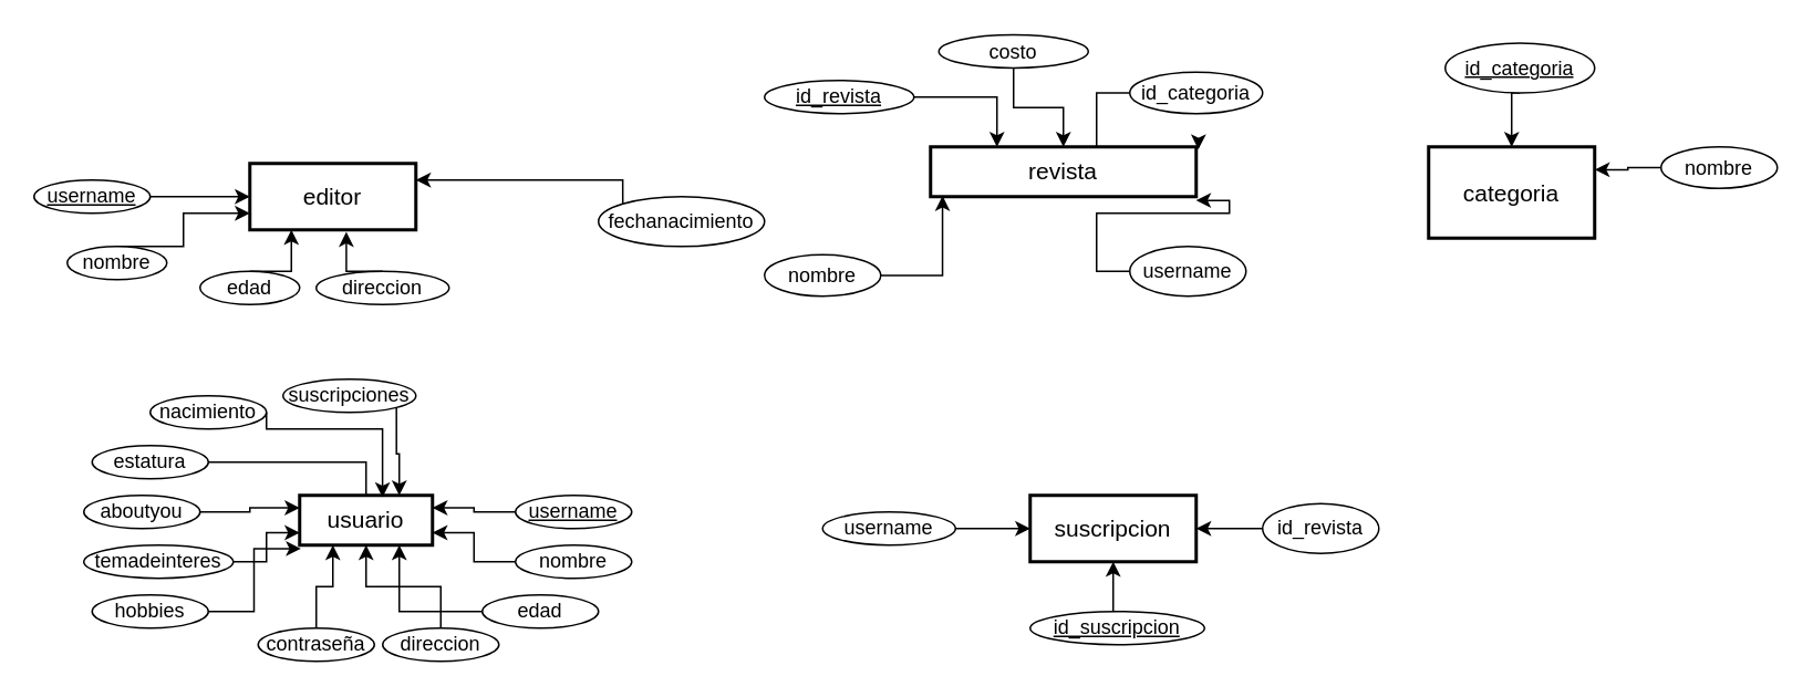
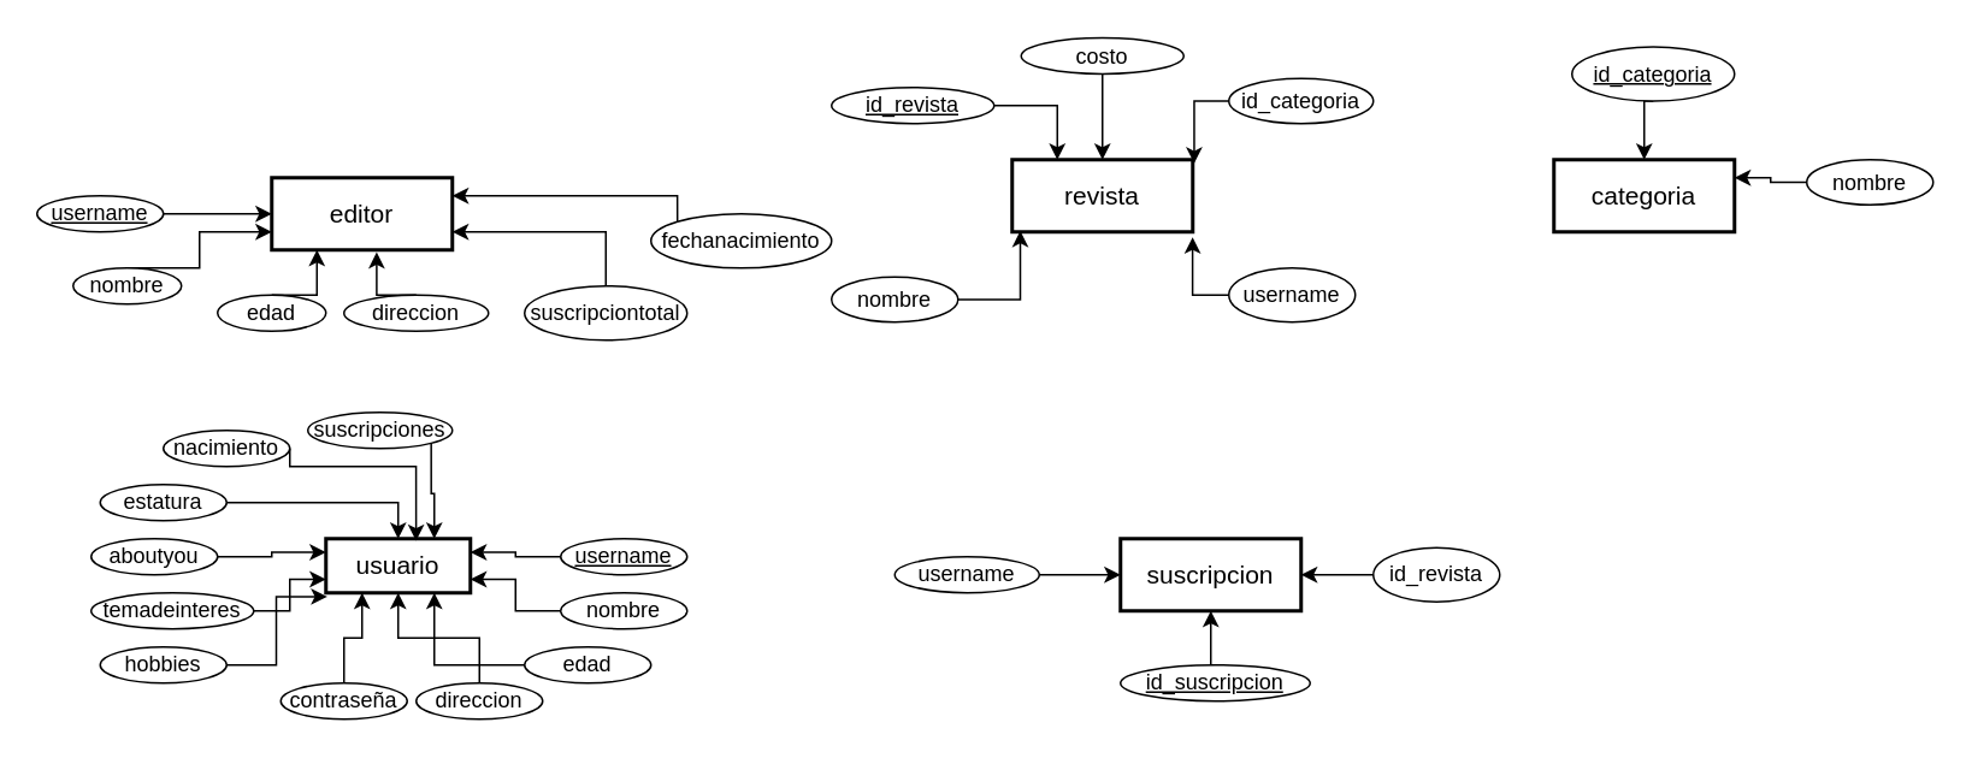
  <mxCell id="0" />
  <mxCell id="1" parent="0" />
  <mxCell id="2" value="editor" style="strokeWidth=2;whiteSpace=wrap;html=1;align=center;fontSize=14;" vertex="1" parent="1"><mxGeometry x="150" y="98" width="100" height="40" as="geometry" /></mxCell>
  <mxCell id="3" style="edgeStyle=orthogonalEdgeStyle;rounded=0;orthogonalLoop=1;jettySize=auto;html=1;exitX=1;exitY=0.5;exitDx=0;exitDy=0;" edge="1" parent="1" source="4" target="2"><mxGeometry relative="1" as="geometry" /></mxCell>
  <mxCell id="4" value="&lt;u&gt;username&lt;/u&gt;" style="ellipse;whiteSpace=wrap;html=1;" vertex="1" parent="1"><mxGeometry x="20" y="108" width="70" height="20" as="geometry" /></mxCell>
  <mxCell id="5" style="edgeStyle=orthogonalEdgeStyle;rounded=0;orthogonalLoop=1;jettySize=auto;html=1;exitX=0.5;exitY=0;exitDx=0;exitDy=0;entryX=0;entryY=0.75;entryDx=0;entryDy=0;" edge="1" parent="1" source="6" target="2"><mxGeometry relative="1" as="geometry"><Array as="points"><mxPoint x="110" y="148" /><mxPoint x="110" y="128" /></Array></mxGeometry></mxCell>
  <mxCell id="6" value="nombre" style="ellipse;whiteSpace=wrap;html=1;" vertex="1" parent="1"><mxGeometry x="40" y="148" width="60" height="20" as="geometry" /></mxCell>
  <mxCell id="7" style="edgeStyle=orthogonalEdgeStyle;rounded=0;orthogonalLoop=1;jettySize=auto;html=1;exitX=0.5;exitY=0;exitDx=0;exitDy=0;entryX=0.25;entryY=1;entryDx=0;entryDy=0;" edge="1" parent="1" source="8" target="2"><mxGeometry relative="1" as="geometry" /></mxCell>
  <mxCell id="8" value="edad" style="ellipse;whiteSpace=wrap;html=1;" vertex="1" parent="1"><mxGeometry x="120" y="163" width="60" height="20" as="geometry" /></mxCell>
  <mxCell id="9" style="edgeStyle=orthogonalEdgeStyle;rounded=0;orthogonalLoop=1;jettySize=auto;html=1;exitX=0.5;exitY=0;exitDx=0;exitDy=0;entryX=0.581;entryY=1.03;entryDx=0;entryDy=0;entryPerimeter=0;" edge="1" parent="1" source="10" target="2"><mxGeometry relative="1" as="geometry" /></mxCell>
  <mxCell id="10" value="direccion" style="ellipse;whiteSpace=wrap;html=1;" vertex="1" parent="1"><mxGeometry x="190" y="163" width="80" height="20" as="geometry" /></mxCell>
+ <mxCell id="11" style="edgeStyle=orthogonalEdgeStyle;rounded=0;orthogonalLoop=1;jettySize=auto;html=1;exitX=0.5;exitY=0;exitDx=0;exitDy=0;entryX=1;entryY=0.75;entryDx=0;entryDy=0;" edge="1" parent="1" source="12" target="2"><mxGeometry relative="1" as="geometry" /></mxCell>
+ <mxCell id="12" value="suscripciontotal" style="ellipse;whiteSpace=wrap;html=1;" vertex="1" parent="1"><mxGeometry x="290" y="158" width="90" height="30" as="geometry" /></mxCell>
  <mxCell id="13" style="edgeStyle=orthogonalEdgeStyle;rounded=0;orthogonalLoop=1;jettySize=auto;html=1;exitX=0;exitY=0;exitDx=0;exitDy=0;entryX=1;entryY=0.25;entryDx=0;entryDy=0;" edge="1" parent="1" source="14" target="2"><mxGeometry relative="1" as="geometry"><Array as="points"><mxPoint x="375" y="108" /></Array></mxGeometry></mxCell>
  <mxCell id="14" value="fechanacimiento" style="ellipse;whiteSpace=wrap;html=1;" vertex="1" parent="1"><mxGeometry x="360" y="118" width="100" height="30" as="geometry" /></mxCell>
- <mxCell id="15" value="revista" style="strokeWidth=2;whiteSpace=wrap;html=1;align=center;fontSize=14;" vertex="1" parent="1"><mxGeometry x="560" y="88" width="160" height="30" as="geometry" /></mxCell>
+ <mxCell id="15" value="revista" style="strokeWidth=2;whiteSpace=wrap;html=1;align=center;fontSize=14;" vertex="1" parent="1"><mxGeometry x="560" y="88" width="100" height="40" as="geometry" /></mxCell>
  <mxCell id="16" style="edgeStyle=orthogonalEdgeStyle;rounded=0;orthogonalLoop=1;jettySize=auto;html=1;exitX=1;exitY=0.5;exitDx=0;exitDy=0;entryX=0.25;entryY=0;entryDx=0;entryDy=0;" edge="1" parent="1" source="17" target="15"><mxGeometry relative="1" as="geometry" /></mxCell>
  <mxCell id="17" value="&lt;u&gt;id_revista&lt;/u&gt;" style="ellipse;whiteSpace=wrap;html=1;" vertex="1" parent="1"><mxGeometry x="460" y="48" width="90" height="20" as="geometry" /></mxCell>
  <mxCell id="18" style="edgeStyle=orthogonalEdgeStyle;rounded=0;orthogonalLoop=1;jettySize=auto;html=1;exitX=1;exitY=0.5;exitDx=0;exitDy=0;entryX=0.045;entryY=0.984;entryDx=0;entryDy=0;entryPerimeter=0;" edge="1" parent="1" source="19" target="15"><mxGeometry relative="1" as="geometry" /></mxCell>
  <mxCell id="19" value="nombre" style="ellipse;whiteSpace=wrap;html=1;" vertex="1" parent="1"><mxGeometry x="460" y="153" width="70" height="25" as="geometry" /></mxCell>
  <mxCell id="20" style="edgeStyle=orthogonalEdgeStyle;rounded=0;orthogonalLoop=1;jettySize=auto;html=1;exitX=0;exitY=0.5;exitDx=0;exitDy=0;entryX=0.999;entryY=1.075;entryDx=0;entryDy=0;entryPerimeter=0;" edge="1" parent="1" source="21" target="15"><mxGeometry relative="1" as="geometry" /></mxCell>
  <mxCell id="21" value="username" style="ellipse;whiteSpace=wrap;html=1;" vertex="1" parent="1"><mxGeometry x="680" y="148" width="70" height="30" as="geometry" /></mxCell>
  <mxCell id="22" style="edgeStyle=orthogonalEdgeStyle;rounded=0;orthogonalLoop=1;jettySize=auto;html=1;exitX=0;exitY=0.5;exitDx=0;exitDy=0;entryX=1.008;entryY=0.052;entryDx=0;entryDy=0;entryPerimeter=0;" edge="1" parent="1" source="23" target="15"><mxGeometry relative="1" as="geometry" /></mxCell>
  <mxCell id="23" value="id_categoria" style="ellipse;whiteSpace=wrap;html=1;" vertex="1" parent="1"><mxGeometry x="680" y="43" width="80" height="25" as="geometry" /></mxCell>
  <mxCell id="24" style="edgeStyle=orthogonalEdgeStyle;rounded=0;orthogonalLoop=1;jettySize=auto;html=1;exitX=0.5;exitY=1;exitDx=0;exitDy=0;entryX=0.5;entryY=0;entryDx=0;entryDy=0;" edge="1" parent="1" source="25" target="15"><mxGeometry relative="1" as="geometry" /></mxCell>
  <mxCell id="25" value="costo" style="ellipse;whiteSpace=wrap;html=1;" vertex="1" parent="1"><mxGeometry x="565" y="20.5" width="90" height="20" as="geometry" /></mxCell>
- <mxCell id="26" value="categoria" style="strokeWidth=2;whiteSpace=wrap;html=1;align=center;fontSize=14;" vertex="1" parent="1"><mxGeometry x="860" y="88" width="100" height="55" as="geometry" /></mxCell>
+ <mxCell id="26" value="categoria" style="strokeWidth=2;whiteSpace=wrap;html=1;align=center;fontSize=14;" vertex="1" parent="1"><mxGeometry x="860" y="88" width="100" height="40" as="geometry" /></mxCell>
  <mxCell id="27" style="edgeStyle=orthogonalEdgeStyle;rounded=0;orthogonalLoop=1;jettySize=auto;html=1;exitX=0.5;exitY=1;exitDx=0;exitDy=0;entryX=0.5;entryY=0;entryDx=0;entryDy=0;" edge="1" parent="1" source="28" target="26"><mxGeometry relative="1" as="geometry" /></mxCell>
  <mxCell id="28" value="&lt;u&gt;id_categoria&lt;/u&gt;" style="ellipse;whiteSpace=wrap;html=1;" vertex="1" parent="1"><mxGeometry x="870" y="25.5" width="90" height="30" as="geometry" /></mxCell>
  <mxCell id="29" style="edgeStyle=orthogonalEdgeStyle;rounded=0;orthogonalLoop=1;jettySize=auto;html=1;exitX=0;exitY=0.5;exitDx=0;exitDy=0;entryX=1;entryY=0.25;entryDx=0;entryDy=0;" edge="1" parent="1" source="30" target="26"><mxGeometry relative="1" as="geometry" /></mxCell>
  <mxCell id="30" value="nombre" style="ellipse;whiteSpace=wrap;html=1;" vertex="1" parent="1"><mxGeometry x="1000" y="88" width="70" height="25" as="geometry" /></mxCell>
  <mxCell id="31" value="suscripcion" style="strokeWidth=2;whiteSpace=wrap;html=1;align=center;fontSize=14;" vertex="1" parent="1"><mxGeometry x="620" y="298" width="100" height="40" as="geometry" /></mxCell>
  <mxCell id="32" style="edgeStyle=orthogonalEdgeStyle;rounded=0;orthogonalLoop=1;jettySize=auto;html=1;exitX=1;exitY=0.5;exitDx=0;exitDy=0;entryX=0;entryY=0.5;entryDx=0;entryDy=0;" edge="1" parent="1" source="33" target="31"><mxGeometry relative="1" as="geometry" /></mxCell>
  <mxCell id="33" value="username" style="ellipse;whiteSpace=wrap;html=1;" vertex="1" parent="1"><mxGeometry x="495" y="308" width="80" height="20" as="geometry" /></mxCell>
  <mxCell id="34" style="edgeStyle=orthogonalEdgeStyle;rounded=0;orthogonalLoop=1;jettySize=auto;html=1;exitX=0;exitY=0.5;exitDx=0;exitDy=0;entryX=1;entryY=0.5;entryDx=0;entryDy=0;" edge="1" parent="1" source="35" target="31"><mxGeometry relative="1" as="geometry" /></mxCell>
  <mxCell id="35" value="id_revista" style="ellipse;whiteSpace=wrap;html=1;" vertex="1" parent="1"><mxGeometry x="760" y="303" width="70" height="30" as="geometry" /></mxCell>
  <mxCell id="36" style="edgeStyle=orthogonalEdgeStyle;rounded=0;orthogonalLoop=1;jettySize=auto;html=1;exitX=0.5;exitY=0;exitDx=0;exitDy=0;entryX=0.5;entryY=1;entryDx=0;entryDy=0;" edge="1" parent="1" source="37" target="31"><mxGeometry relative="1" as="geometry" /></mxCell>
  <mxCell id="37" value="&lt;u&gt;id_suscripcion&lt;/u&gt;" style="ellipse;whiteSpace=wrap;html=1;" vertex="1" parent="1"><mxGeometry x="620" y="368" width="105" height="20" as="geometry" /></mxCell>
  <mxCell id="38" value="usuario" style="strokeWidth=2;whiteSpace=wrap;html=1;align=center;fontSize=14;" vertex="1" parent="1"><mxGeometry x="180" y="298" width="80" height="30" as="geometry" /></mxCell>
  <mxCell id="39" style="edgeStyle=orthogonalEdgeStyle;rounded=0;orthogonalLoop=1;jettySize=auto;html=1;exitX=0;exitY=0.5;exitDx=0;exitDy=0;entryX=1;entryY=0.25;entryDx=0;entryDy=0;" edge="1" parent="1" source="40" target="38"><mxGeometry relative="1" as="geometry" /></mxCell>
  <mxCell id="40" value="&lt;u&gt;username&lt;/u&gt;" style="ellipse;whiteSpace=wrap;html=1;" vertex="1" parent="1"><mxGeometry x="310" y="298" width="70" height="20" as="geometry" /></mxCell>
  <mxCell id="41" style="edgeStyle=orthogonalEdgeStyle;rounded=0;orthogonalLoop=1;jettySize=auto;html=1;exitX=0;exitY=0.5;exitDx=0;exitDy=0;entryX=1;entryY=0.75;entryDx=0;entryDy=0;" edge="1" parent="1" source="42" target="38"><mxGeometry relative="1" as="geometry" /></mxCell>
  <mxCell id="42" value="nombre" style="ellipse;whiteSpace=wrap;html=1;" vertex="1" parent="1"><mxGeometry x="310" y="328" width="70" height="20" as="geometry" /></mxCell>
  <mxCell id="43" style="edgeStyle=orthogonalEdgeStyle;rounded=0;orthogonalLoop=1;jettySize=auto;html=1;exitX=0;exitY=0.5;exitDx=0;exitDy=0;entryX=0.75;entryY=1;entryDx=0;entryDy=0;" edge="1" parent="1" source="44" target="38"><mxGeometry relative="1" as="geometry" /></mxCell>
  <mxCell id="44" value="edad" style="ellipse;whiteSpace=wrap;html=1;" vertex="1" parent="1"><mxGeometry x="290" y="358" width="70" height="20" as="geometry" /></mxCell>
  <mxCell id="45" style="edgeStyle=orthogonalEdgeStyle;rounded=0;orthogonalLoop=1;jettySize=auto;html=1;exitX=0.5;exitY=0;exitDx=0;exitDy=0;" edge="1" parent="1" source="46" target="38"><mxGeometry relative="1" as="geometry" /></mxCell>
  <mxCell id="46" value="direccion" style="ellipse;whiteSpace=wrap;html=1;" vertex="1" parent="1"><mxGeometry x="230" y="378" width="70" height="20" as="geometry" /></mxCell>
  <mxCell id="47" style="edgeStyle=orthogonalEdgeStyle;rounded=0;orthogonalLoop=1;jettySize=auto;html=1;exitX=0.5;exitY=1;exitDx=0;exitDy=0;" edge="1" parent="1" source="46" target="46"><mxGeometry relative="1" as="geometry" /></mxCell>
  <mxCell id="48" style="edgeStyle=orthogonalEdgeStyle;rounded=0;orthogonalLoop=1;jettySize=auto;html=1;exitX=0.5;exitY=0;exitDx=0;exitDy=0;entryX=0.25;entryY=1;entryDx=0;entryDy=0;" edge="1" parent="1" source="49" target="38"><mxGeometry relative="1" as="geometry" /></mxCell>
  <mxCell id="49" value="contraseña" style="ellipse;whiteSpace=wrap;html=1;" vertex="1" parent="1"><mxGeometry x="155" y="378" width="70" height="20" as="geometry" /></mxCell>
  <mxCell id="50" style="edgeStyle=orthogonalEdgeStyle;rounded=0;orthogonalLoop=1;jettySize=auto;html=1;exitX=1;exitY=0.5;exitDx=0;exitDy=0;entryX=0.01;entryY=1.07;entryDx=0;entryDy=0;entryPerimeter=0;" edge="1" parent="1" source="51" target="38"><mxGeometry relative="1" as="geometry" /></mxCell>
  <mxCell id="51" value="hobbies" style="ellipse;whiteSpace=wrap;html=1;" vertex="1" parent="1"><mxGeometry x="55" y="358" width="70" height="20" as="geometry" /></mxCell>
  <mxCell id="52" style="edgeStyle=orthogonalEdgeStyle;rounded=0;orthogonalLoop=1;jettySize=auto;html=1;exitX=1;exitY=0.5;exitDx=0;exitDy=0;entryX=0;entryY=0.75;entryDx=0;entryDy=0;" edge="1" parent="1" source="53" target="38"><mxGeometry relative="1" as="geometry" /></mxCell>
  <mxCell id="53" value="temadeinteres" style="ellipse;whiteSpace=wrap;html=1;" vertex="1" parent="1"><mxGeometry x="50" y="328" width="90" height="20" as="geometry" /></mxCell>
  <mxCell id="54" style="edgeStyle=orthogonalEdgeStyle;rounded=0;orthogonalLoop=1;jettySize=auto;html=1;exitX=1;exitY=0.5;exitDx=0;exitDy=0;entryX=0;entryY=0.25;entryDx=0;entryDy=0;" edge="1" parent="1" source="55" target="38"><mxGeometry relative="1" as="geometry" /></mxCell>
  <mxCell id="55" value="aboutyou" style="ellipse;whiteSpace=wrap;html=1;" vertex="1" parent="1"><mxGeometry x="50" y="298" width="70" height="20" as="geometry" /></mxCell>
- <mxCell id="56" style="edgeStyle=orthogonalEdgeStyle;rounded=0;orthogonalLoop=1;jettySize=auto;html=1;exitX=1;exitY=0.5;exitDx=0;exitDy=0;endArrow=none;" edge="1" parent="1" source="57" target="38"><mxGeometry relative="1" as="geometry" /></mxCell>
+ <mxCell id="56" style="edgeStyle=orthogonalEdgeStyle;rounded=0;orthogonalLoop=1;jettySize=auto;html=1;exitX=1;exitY=0.5;exitDx=0;exitDy=0;" edge="1" parent="1" source="57" target="38"><mxGeometry relative="1" as="geometry" /></mxCell>
  <mxCell id="57" value="estatura" style="ellipse;whiteSpace=wrap;html=1;" vertex="1" parent="1"><mxGeometry x="55" y="268" width="70" height="20" as="geometry" /></mxCell>
  <mxCell id="58" style="edgeStyle=orthogonalEdgeStyle;rounded=0;orthogonalLoop=1;jettySize=auto;html=1;exitX=1;exitY=0.5;exitDx=0;exitDy=0;entryX=0.624;entryY=0.039;entryDx=0;entryDy=0;entryPerimeter=0;" edge="1" parent="1" source="59" target="38"><mxGeometry relative="1" as="geometry"><Array as="points"><mxPoint x="160" y="258" /><mxPoint x="230" y="258" /></Array></mxGeometry></mxCell>
  <mxCell id="59" value="nacimiento" style="ellipse;whiteSpace=wrap;html=1;" vertex="1" parent="1"><mxGeometry x="90" y="238" width="70" height="20" as="geometry" /></mxCell>
  <mxCell id="60" style="edgeStyle=orthogonalEdgeStyle;rounded=0;orthogonalLoop=1;jettySize=auto;html=1;exitX=1;exitY=1;exitDx=0;exitDy=0;entryX=0.75;entryY=0;entryDx=0;entryDy=0;" edge="1" parent="1" source="61" target="38"><mxGeometry relative="1" as="geometry" /></mxCell>
  <mxCell id="61" value="suscripciones" style="ellipse;whiteSpace=wrap;html=1;" vertex="1" parent="1"><mxGeometry x="170" y="228" width="80" height="20" as="geometry" /></mxCell>
